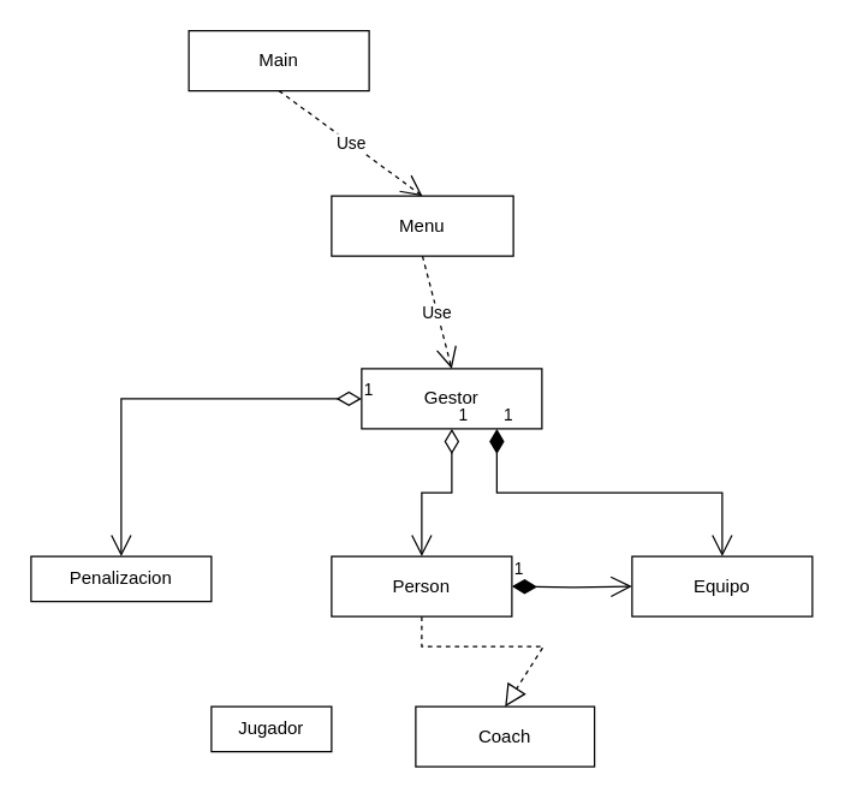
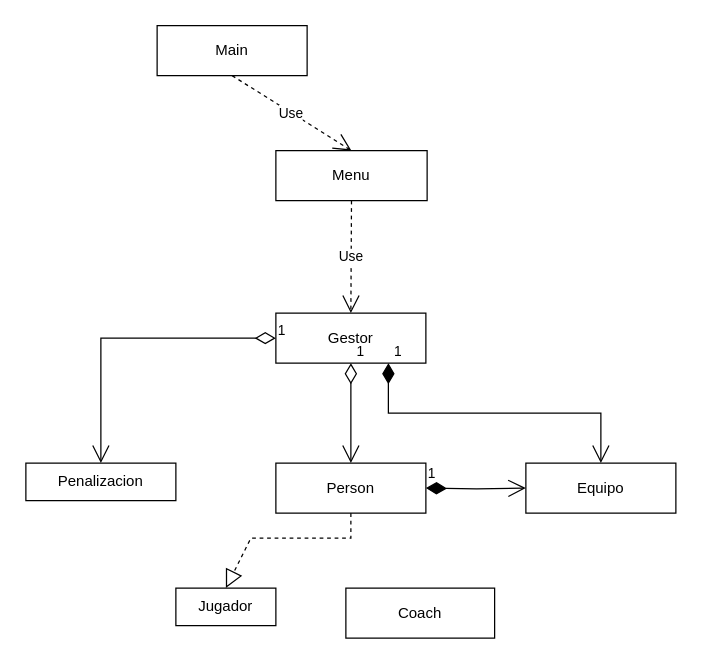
  <mxCell id="0" />
  <mxCell id="1" parent="0" />
  <mxCell id="2" value="Main" style="html=1;whiteSpace=wrap;" parent="1" vertex="1"><mxGeometry x="125" y="20" width="120" height="40" as="geometry" /></mxCell>
- <mxCell id="3" value="Menu" style="html=1;whiteSpace=wrap;" parent="1" vertex="1"><mxGeometry x="220" y="130" width="121" height="40" as="geometry" /></mxCell>
+ <mxCell id="3" value="Menu" style="html=1;whiteSpace=wrap;" parent="1" vertex="1"><mxGeometry x="220" y="120" width="121" height="40" as="geometry" /></mxCell>
  <mxCell id="4" value="Person" style="html=1;whiteSpace=wrap;" parent="1" vertex="1"><mxGeometry x="220" y="370" width="120" height="40" as="geometry" /></mxCell>
  <mxCell id="5" value="Coach" style="html=1;whiteSpace=wrap;" parent="1" vertex="1"><mxGeometry x="276" y="470" width="119" height="40" as="geometry" /></mxCell>
  <mxCell id="6" value="Jugador" style="html=1;whiteSpace=wrap;" parent="1" vertex="1"><mxGeometry x="140" y="470" width="80" height="30" as="geometry" /></mxCell>
- <mxCell id="7" value="Gestor" style="html=1;whiteSpace=wrap;" parent="1" vertex="1"><mxGeometry x="240" y="245" width="120" height="40" as="geometry" /></mxCell>
+ <mxCell id="7" value="Gestor" style="html=1;whiteSpace=wrap;" parent="1" vertex="1"><mxGeometry x="220" y="250" width="120" height="40" as="geometry" /></mxCell>
  <mxCell id="8" value="Penalizacion" style="html=1;whiteSpace=wrap;" parent="1" vertex="1"><mxGeometry x="20" y="370" width="120" height="30" as="geometry" /></mxCell>
  <mxCell id="9" value="Equipo" style="html=1;whiteSpace=wrap;" parent="1" vertex="1"><mxGeometry x="420" y="370" width="120" height="40" as="geometry" /></mxCell>
  <mxCell id="10" value="Use" style="endArrow=open;endSize=12;dashed=1;html=1;rounded=0;exitX=0.5;exitY=1;exitDx=0;exitDy=0;entryX=0.5;entryY=0;entryDx=0;entryDy=0;" parent="1" source="2" target="3" edge="1"><mxGeometry width="160" relative="1" as="geometry"><mxPoint x="400" y="220" as="sourcePoint" /><mxPoint x="560" y="220" as="targetPoint" /></mxGeometry></mxCell>
  <mxCell id="11" value="Use" style="endArrow=open;endSize=12;dashed=1;html=1;rounded=0;exitX=0.5;exitY=1;exitDx=0;exitDy=0;entryX=0.5;entryY=0;entryDx=0;entryDy=0;" parent="1" source="3" target="7" edge="1"><mxGeometry width="160" relative="1" as="geometry"><mxPoint x="290" y="60" as="sourcePoint" /><mxPoint x="291" y="140" as="targetPoint" /></mxGeometry></mxCell>
- <mxCell id="12" value="" style="endArrow=block;dashed=1;endFill=0;endSize=12;html=1;rounded=0;exitX=0.5;exitY=1;exitDx=0;exitDy=0;entryX=0.5;entryY=0;entryDx=0;entryDy=0;" parent="1" source="4" target="5" edge="1"><mxGeometry width="160" relative="1" as="geometry"><mxPoint x="380" y="300" as="sourcePoint" /><mxPoint x="540" y="300" as="targetPoint" /><Array as="points"><mxPoint x="280" y="430" /><mxPoint x="340" y="430" /><mxPoint x="361" y="430" /></Array></mxGeometry></mxCell>
+ <mxCell id="13" value="" style="endArrow=block;dashed=1;endFill=0;endSize=12;html=1;rounded=0;exitX=0.5;exitY=1;exitDx=0;exitDy=0;entryX=0.5;entryY=0;entryDx=0;entryDy=0;" parent="1" source="4" target="6" edge="1"><mxGeometry width="160" relative="1" as="geometry"><mxPoint x="290" y="420" as="sourcePoint" /><mxPoint x="161" y="500" as="targetPoint" /><Array as="points"><mxPoint x="280" y="430" /><mxPoint x="250" y="430" /><mxPoint x="200" y="430" /></Array></mxGeometry></mxCell>
  <mxCell id="14" value="1" style="endArrow=open;html=1;endSize=12;startArrow=diamondThin;startSize=14;startFill=0;edgeStyle=orthogonalEdgeStyle;align=left;verticalAlign=bottom;rounded=0;entryX=0.5;entryY=0;entryDx=0;entryDy=0;exitX=0;exitY=0.5;exitDx=0;exitDy=0;" parent="1" source="7" target="8" edge="1"><mxGeometry x="-1" y="3" relative="1" as="geometry"><mxPoint x="380" y="270" as="sourcePoint" /><mxPoint x="540" y="270" as="targetPoint" /></mxGeometry></mxCell>
  <mxCell id="15" value="1" style="endArrow=open;html=1;endSize=12;startArrow=diamondThin;startSize=14;startFill=1;edgeStyle=orthogonalEdgeStyle;align=left;verticalAlign=bottom;rounded=0;entryX=0.5;entryY=0;entryDx=0;entryDy=0;exitX=0.75;exitY=1;exitDx=0;exitDy=0;" parent="1" source="7" target="9" edge="1"><mxGeometry x="-1" y="3" relative="1" as="geometry"><mxPoint x="380" y="270" as="sourcePoint" /><mxPoint x="540" y="270" as="targetPoint" /></mxGeometry></mxCell>
  <mxCell id="16" value="1" style="endArrow=open;html=1;endSize=12;startArrow=diamondThin;startSize=14;startFill=0;edgeStyle=orthogonalEdgeStyle;align=left;verticalAlign=bottom;rounded=0;exitX=0.5;exitY=1;exitDx=0;exitDy=0;entryX=0.5;entryY=0;entryDx=0;entryDy=0;" parent="1" source="7" target="4" edge="1"><mxGeometry x="-1" y="3" relative="1" as="geometry"><mxPoint x="190" y="290" as="sourcePoint" /><mxPoint x="350" y="290" as="targetPoint" /></mxGeometry></mxCell>
  <mxCell id="17" value="1" style="endArrow=open;html=1;endSize=12;startArrow=diamondThin;startSize=14;startFill=1;edgeStyle=orthogonalEdgeStyle;align=left;verticalAlign=bottom;rounded=0;entryX=0;entryY=0.5;entryDx=0;entryDy=0;" parent="1" target="9" edge="1"><mxGeometry x="-1" y="3" relative="1" as="geometry"><mxPoint x="340" y="390" as="sourcePoint" /><mxPoint x="350" y="290" as="targetPoint" /></mxGeometry></mxCell>
